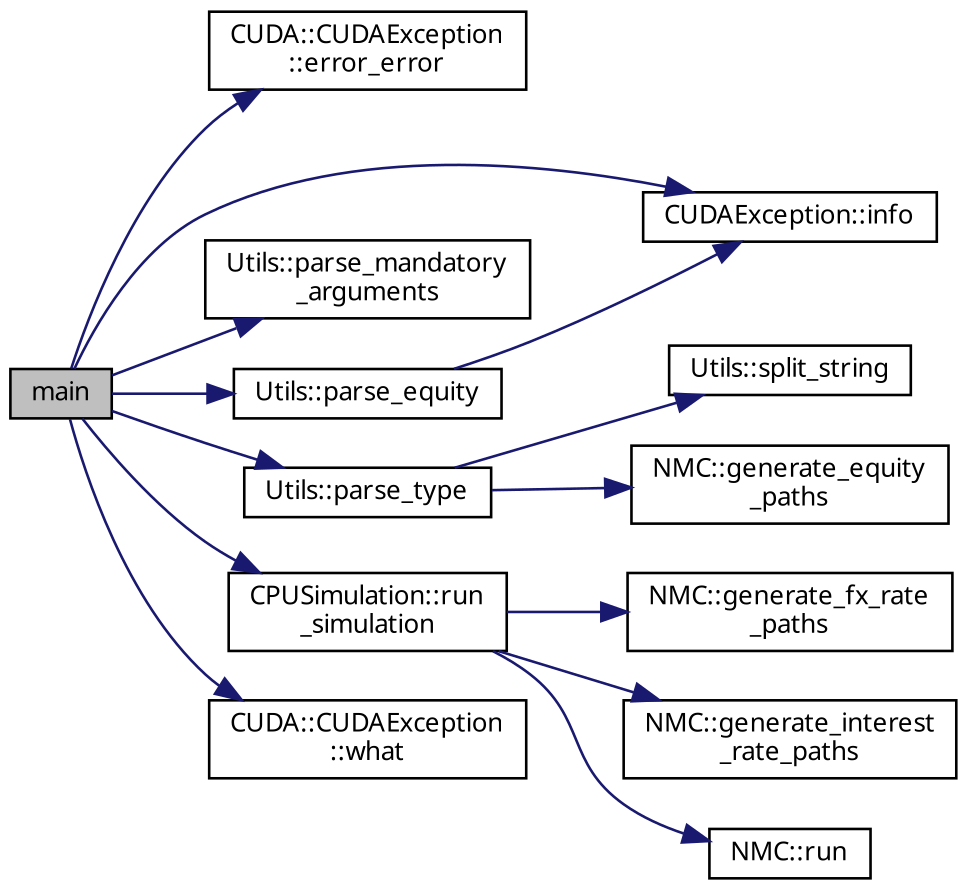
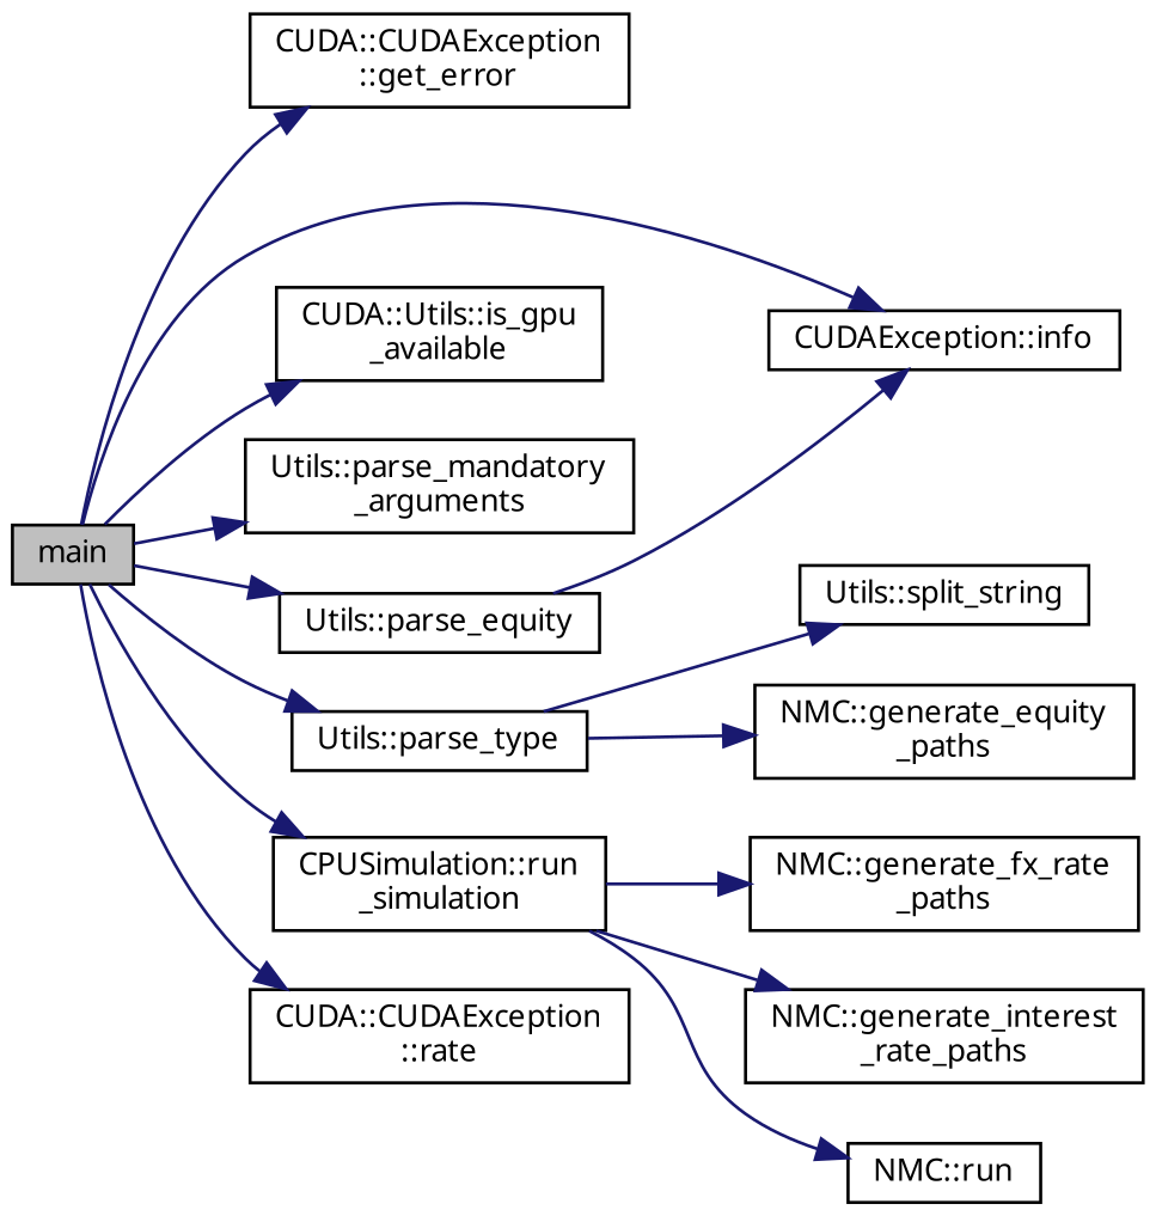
  digraph {
    fontname="Noto Sans"
    rankdir=LR
    node [color=black fillcolor=white fontname="Noto Sans" fontsize=10 shape=record style=filled]
    edge [color=midnightblue fontname="Noto Sans" fontsize=10 labelfontname=Helvetica labelfontsize=10 style=solid]
    n1 [fillcolor=grey75 fontcolor=black height=0.2 label=main width=0.4]
-   n2 [height=0.2 label="CUDA::CUDAException\l::error_error" width=0.4]
+   n2 [height=0.2 label="CUDA::CUDAException\l::get_error" width=0.4]
    n3 [height=0.2 label="CUDAException::info" width=0.4]
+   n4 [height=0.2 label="CUDA::Utils::is_gpu\l_available" width=0.4]
    n5 [height=0.2 label="Utils::parse_mandatory\l_arguments" width=0.4]
    n6 [height=0.2 label="Utils::parse_equity" width=0.4]
    n7 [height=0.2 label="Utils::parse_type" width=0.4]
    n8 [height=0.2 label="CPUSimulation::run\l_simulation" width=0.4]
-   n9 [height=0.2 label="CUDA::CUDAException\l::what" width=0.4]
+   n9 [height=0.2 label="CUDA::CUDAException\l::rate" width=0.4]
    n10 [height=0.2 label="Utils::split_string" width=0.4]
    n11 [height=0.2 label="NMC::generate_equity\l_paths" width=0.4]
    n12 [height=0.2 label="NMC::generate_fx_rate\l_paths" width=0.4]
    n13 [height=0.2 label="NMC::generate_interest\l_rate_paths" width=0.4]
    n14 [height=0.2 label="NMC::run" width=0.4]
    n1 -> n2
    n1 -> n3
+   n1 -> n4
    n1 -> n5
    n1 -> n6
    n1 -> n7
    n1 -> n8
    n1 -> n9
    n6 -> n3
    n7 -> n10
    n7 -> n11
    n8 -> n12
    n8 -> n13
    n8 -> n14
  }
